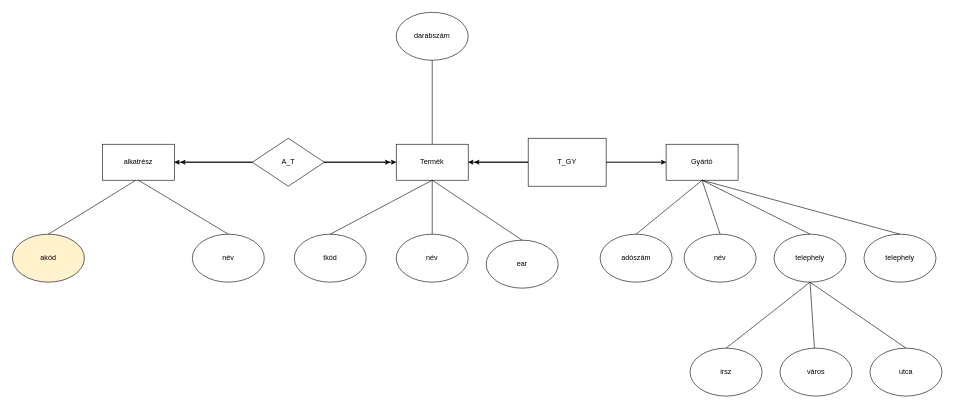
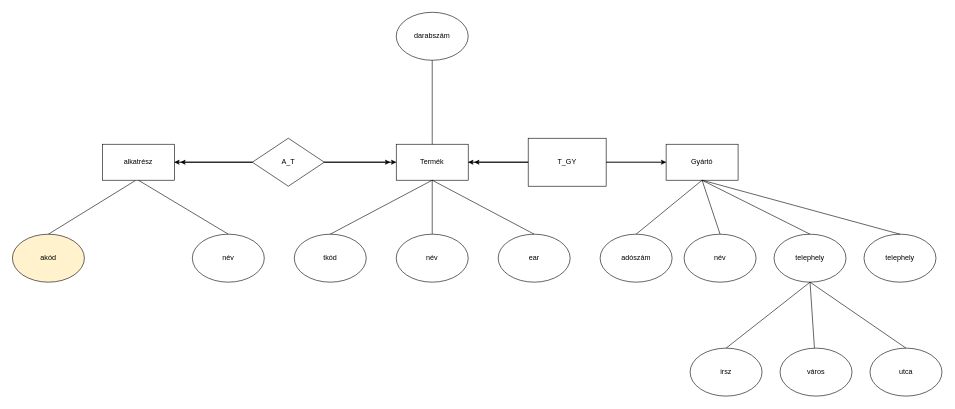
  <mxCell id="0" />
  <mxCell id="1" parent="0" />
  <mxCell id="2" value="Termék" style="rounded=0;whiteSpace=wrap;html=1;" parent="1" vertex="1"><mxGeometry x="660" y="240" width="120" height="60" as="geometry" /></mxCell>
  <mxCell id="3" value="Gyártó" style="rounded=0;whiteSpace=wrap;html=1;" parent="1" vertex="1"><mxGeometry x="1110" y="240" width="120" height="60" as="geometry" /></mxCell>
  <mxCell id="4" value="" style="endArrow=none;html=1;rounded=0;entryX=0;entryY=0.5;entryDx=0;entryDy=0;exitX=1;exitY=0.5;exitDx=0;exitDy=0;" parent="1" source="2" target="3" edge="1"><mxGeometry width="50" height="50" relative="1" as="geometry"><mxPoint x="1130" y="410" as="sourcePoint" /><mxPoint y="360" as="targetPoint" x="1180" /></mxGeometry></mxCell>
  <mxCell id="5" value="T_GY" style="whiteSpace=wrap;html=1;rounded=0;" parent="1" vertex="1"><mxGeometry x="880" y="230" width="130" height="80" as="geometry" /></mxCell>
  <mxCell id="6" value="" style="endArrow=classic;html=1;rounded=0;exitX=0;exitY=0.5;exitDx=0;exitDy=0;entryX=1;entryY=0.5;entryDx=0;entryDy=0;" parent="1" source="5" target="2" edge="1"><mxGeometry width="50" height="50" relative="1" as="geometry"><mxPoint x="1130" y="410" as="sourcePoint" /><mxPoint y="360" as="targetPoint" x="1180" /></mxGeometry></mxCell>
  <mxCell id="7" value="" style="endArrow=classic;html=1;rounded=0;exitX=0;exitY=0.5;exitDx=0;exitDy=0;" parent="1" source="5" edge="1"><mxGeometry width="50" height="50" relative="1" as="geometry"><mxPoint x="1130" y="410" as="sourcePoint" /><mxPoint x="790" y="270" as="targetPoint" /></mxGeometry></mxCell>
- <mxCell id="8" value="ear" style="ellipse;whiteSpace=wrap;html=1;" parent="1" vertex="1"><mxGeometry x="810" y="400" width="120" height="80" as="geometry" /></mxCell>
+ <mxCell id="8" value="ear" style="ellipse;whiteSpace=wrap;html=1;" parent="1" vertex="1"><mxGeometry x="830" y="390" width="120" height="80" as="geometry" /></mxCell>
  <mxCell id="9" value="név" style="ellipse;whiteSpace=wrap;html=1;" parent="1" vertex="1"><mxGeometry x="660" y="390" width="120" height="80" as="geometry" /></mxCell>
  <mxCell id="10" value="tkód" style="ellipse;whiteSpace=wrap;html=1;" parent="1" vertex="1"><mxGeometry x="490" y="390" width="120" height="80" as="geometry" /></mxCell>
  <mxCell id="11" value="" style="endArrow=none;html=1;rounded=0;entryX=0.5;entryY=1;entryDx=0;entryDy=0;exitX=0.5;exitY=0;exitDx=0;exitDy=0;" parent="1" source="10" target="2" edge="1"><mxGeometry width="50" height="50" relative="1" as="geometry"><mxPoint x="1050" y="410" as="sourcePoint" /><mxPoint x="1100" y="360" as="targetPoint" /></mxGeometry></mxCell>
  <mxCell id="12" value="" style="endArrow=none;html=1;rounded=0;entryX=0.5;entryY=1;entryDx=0;entryDy=0;" parent="1" source="9" target="2" edge="1"><mxGeometry width="50" height="50" relative="1" as="geometry"><mxPoint x="1050" y="410" as="sourcePoint" /><mxPoint x="1100" y="360" as="targetPoint" /></mxGeometry></mxCell>
  <mxCell id="13" value="" style="endArrow=none;html=1;rounded=0;entryX=0.5;entryY=1;entryDx=0;entryDy=0;exitX=0.5;exitY=0;exitDx=0;exitDy=0;" parent="1" source="8" target="2" edge="1"><mxGeometry width="50" height="50" relative="1" as="geometry"><mxPoint x="1050" y="410" as="sourcePoint" /><mxPoint x="1100" y="360" as="targetPoint" /></mxGeometry></mxCell>
  <mxCell id="14" value="adószám" style="ellipse;whiteSpace=wrap;html=1;" parent="1" vertex="1"><mxGeometry x="1000" y="390" width="120" height="80" as="geometry" /></mxCell>
  <mxCell id="15" value="név" style="ellipse;whiteSpace=wrap;html=1;" parent="1" vertex="1"><mxGeometry x="1140" y="390" width="120" height="80" as="geometry" /></mxCell>
  <mxCell id="16" value="telephely" style="ellipse;whiteSpace=wrap;html=1;" parent="1" vertex="1"><mxGeometry x="1290" y="390" width="120" height="80" as="geometry" /></mxCell>
  <mxCell id="17" value="" style="endArrow=none;html=1;rounded=0;entryX=0.5;entryY=1;entryDx=0;entryDy=0;exitX=0.5;exitY=0;exitDx=0;exitDy=0;" parent="1" source="14" target="3" edge="1"><mxGeometry width="50" height="50" relative="1" as="geometry"><mxPoint x="1050" y="410" as="sourcePoint" /><mxPoint x="1100" y="360" as="targetPoint" /></mxGeometry></mxCell>
  <mxCell id="18" value="" style="endArrow=none;html=1;rounded=0;entryX=0.5;entryY=1;entryDx=0;entryDy=0;exitX=0.5;exitY=0;exitDx=0;exitDy=0;" parent="1" source="15" target="3" edge="1"><mxGeometry width="50" height="50" relative="1" as="geometry"><mxPoint x="1050" y="410" as="sourcePoint" /><mxPoint x="1100" y="360" as="targetPoint" /></mxGeometry></mxCell>
  <mxCell id="19" value="" style="endArrow=none;html=1;rounded=0;entryX=0.5;entryY=1;entryDx=0;entryDy=0;exitX=0.5;exitY=0;exitDx=0;exitDy=0;" parent="1" source="16" target="3" edge="1"><mxGeometry width="50" height="50" relative="1" as="geometry"><mxPoint x="1050" y="410" as="sourcePoint" /><mxPoint x="1100" y="360" as="targetPoint" /></mxGeometry></mxCell>
  <mxCell id="20" value="utca" style="ellipse;whiteSpace=wrap;html=1;" parent="1" vertex="1"><mxGeometry x="1450" y="580" width="120" height="80" as="geometry" /></mxCell>
  <mxCell id="21" value="város" style="ellipse;whiteSpace=wrap;html=1;" parent="1" vertex="1"><mxGeometry x="1300" y="580" width="120" height="80" as="geometry" /></mxCell>
  <mxCell id="22" value="irsz" style="ellipse;whiteSpace=wrap;html=1;" parent="1" vertex="1"><mxGeometry x="1150" y="580" width="120" height="80" as="geometry" /></mxCell>
  <mxCell id="23" value="" style="endArrow=none;html=1;rounded=0;entryX=0.5;entryY=1;entryDx=0;entryDy=0;exitX=0.5;exitY=0;exitDx=0;exitDy=0;" parent="1" source="22" target="16" edge="1"><mxGeometry width="50" height="50" relative="1" as="geometry"><mxPoint x="1050" y="410" as="sourcePoint" /><mxPoint x="1100" y="360" as="targetPoint" /></mxGeometry></mxCell>
  <mxCell id="24" value="" style="endArrow=none;html=1;rounded=0;entryX=0.5;entryY=1;entryDx=0;entryDy=0;" parent="1" source="21" target="16" edge="1"><mxGeometry width="50" height="50" relative="1" as="geometry"><mxPoint x="1050" y="410" as="sourcePoint" /><mxPoint x="1100" y="360" as="targetPoint" /></mxGeometry></mxCell>
  <mxCell id="25" value="" style="endArrow=none;html=1;rounded=0;entryX=0.5;entryY=1;entryDx=0;entryDy=0;exitX=0.5;exitY=0;exitDx=0;exitDy=0;" parent="1" source="20" target="16" edge="1"><mxGeometry width="50" height="50" relative="1" as="geometry"><mxPoint x="1050" y="410" as="sourcePoint" /><mxPoint x="1100" y="360" as="targetPoint" /></mxGeometry></mxCell>
  <mxCell id="26" value="darabszám" style="ellipse;whiteSpace=wrap;html=1;" parent="1" vertex="1"><mxGeometry x="660" y="20" width="120" height="80" as="geometry" /></mxCell>
  <mxCell id="27" value="" style="endArrow=classic;html=1;rounded=0;entryX=0;entryY=0.5;entryDx=0;entryDy=0;exitX=1;exitY=0.5;exitDx=0;exitDy=0;" parent="1" source="5" target="3" edge="1"><mxGeometry width="50" height="50" relative="1" as="geometry"><mxPoint x="1100" y="590" as="sourcePoint" /><mxPoint x="1150" y="540" as="targetPoint" /></mxGeometry></mxCell>
  <mxCell id="28" value="" style="endArrow=none;html=1;rounded=0;entryX=0.5;entryY=1;entryDx=0;entryDy=0;exitX=0.5;exitY=0;exitDx=0;exitDy=0;" parent="1" source="2" target="26" edge="1"><mxGeometry width="50" height="50" relative="1" as="geometry"><mxPoint x="1060" y="400" as="sourcePoint" /><mxPoint x="1110" y="350" as="targetPoint" /></mxGeometry></mxCell>
  <mxCell id="29" value="alkatrész" style="rounded=0;whiteSpace=wrap;html=1;" parent="1" vertex="1"><mxGeometry x="170" y="240" width="120" height="60" as="geometry" /></mxCell>
  <mxCell id="30" value="név" style="ellipse;whiteSpace=wrap;html=1;" parent="1" vertex="1"><mxGeometry x="320" y="390" width="120" height="80" as="geometry" /></mxCell>
  <mxCell id="31" value="akód" style="ellipse;whiteSpace=wrap;html=1;fillColor=#fff2cc;" parent="1" vertex="1"><mxGeometry x="20" y="390" width="120" height="80" as="geometry" /></mxCell>
  <mxCell id="32" value="" style="endArrow=none;html=1;rounded=0;entryX=0.459;entryY=1.009;entryDx=0;entryDy=0;entryPerimeter=0;exitX=0.5;exitY=0;exitDx=0;exitDy=0;" parent="1" source="31" target="29" edge="1"><mxGeometry width="50" height="50" relative="1" as="geometry"><mxPoint x="500" y="370" as="sourcePoint" /><mxPoint x="550" y="320" as="targetPoint" /></mxGeometry></mxCell>
  <mxCell id="33" value="" style="endArrow=none;html=1;rounded=0;entryX=0.5;entryY=1;entryDx=0;entryDy=0;exitX=0.5;exitY=0;exitDx=0;exitDy=0;" parent="1" source="30" target="29" edge="1"><mxGeometry width="50" height="50" relative="1" as="geometry"><mxPoint x="500" y="370" as="sourcePoint" /><mxPoint x="550" y="320" as="targetPoint" /></mxGeometry></mxCell>
  <mxCell id="34" value="" style="endArrow=none;html=1;rounded=0;entryX=0;entryY=0.5;entryDx=0;entryDy=0;exitX=1;exitY=0.5;exitDx=0;exitDy=0;" parent="1" source="29" target="2" edge="1"><mxGeometry width="50" height="50" relative="1" as="geometry"><mxPoint x="500" y="370" as="sourcePoint" /><mxPoint x="550" y="320" as="targetPoint" /></mxGeometry></mxCell>
  <mxCell id="35" value="A_T" style="rhombus;whiteSpace=wrap;html=1;" parent="1" vertex="1"><mxGeometry x="420" y="230" width="120" height="80" as="geometry" /></mxCell>
  <mxCell id="36" value="" style="endArrow=classic;html=1;rounded=0;entryX=0;entryY=0.5;entryDx=0;entryDy=0;" parent="1" target="2" edge="1"><mxGeometry width="50" height="50" relative="1" as="geometry"><mxPoint x="540" y="270" as="sourcePoint" /><mxPoint x="550" y="320" as="targetPoint" /></mxGeometry></mxCell>
  <mxCell id="37" value="" style="endArrow=classic;html=1;rounded=0;exitX=1;exitY=0.5;exitDx=0;exitDy=0;" parent="1" source="35" edge="1"><mxGeometry width="50" height="50" relative="1" as="geometry"><mxPoint x="500" y="370" as="sourcePoint" /><mxPoint x="650" y="270" as="targetPoint" /></mxGeometry></mxCell>
  <mxCell id="38" value="" style="endArrow=classic;html=1;rounded=0;exitX=0;exitY=0.5;exitDx=0;exitDy=0;entryX=1;entryY=0.5;entryDx=0;entryDy=0;" parent="1" source="35" target="29" edge="1"><mxGeometry width="50" height="50" relative="1" as="geometry"><mxPoint x="470" y="350" as="sourcePoint" /><mxPoint x="520" y="300" as="targetPoint" /></mxGeometry></mxCell>
  <mxCell id="39" value="telephely" style="ellipse;whiteSpace=wrap;html=1;" parent="1" vertex="1"><mxGeometry x="1440" y="390" width="120" height="80" as="geometry" /></mxCell>
  <mxCell id="40" value="" style="endArrow=none;html=1;rounded=0;exitX=0.5;exitY=0;exitDx=0;exitDy=0;" parent="1" source="39" edge="1"><mxGeometry width="50" height="50" relative="1" as="geometry"><mxPoint x="1220" y="430" as="sourcePoint" /><mxPoint x="1170" y="300" as="targetPoint" /></mxGeometry></mxCell>
  <mxCell id="41" value="" style="endArrow=classic;html=1;rounded=0;exitX=0;exitY=0.5;exitDx=0;exitDy=0;" edge="1" parent="1" source="35"><mxGeometry width="50" height="50" relative="1" as="geometry"><mxPoint x="470" y="330" as="sourcePoint" /><mxPoint x="300" y="270" as="targetPoint" /></mxGeometry></mxCell>
